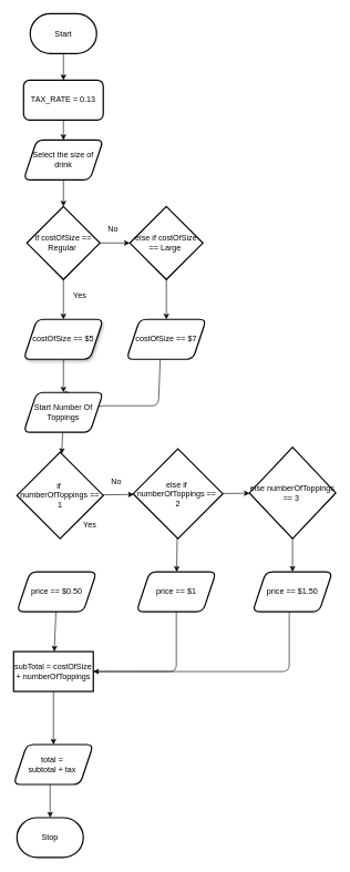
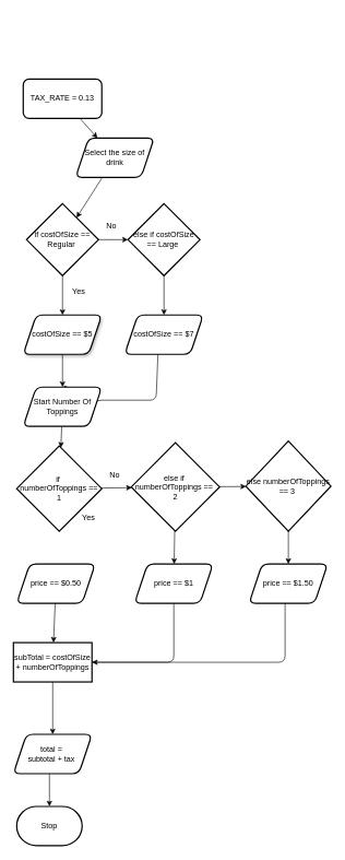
  <mxCell id="0" />
  <mxCell id="1" parent="0" />
  <mxCell id="2" value="" style="edgeStyle=none;html=1;entryX=0.575;entryY=-0.043;entryDx=0;entryDy=0;entryPerimeter=0;exitX=0.424;exitY=0.952;exitDx=0;exitDy=0;exitPerimeter=0;" edge="1" parent="1" source="20"><mxGeometry relative="1" as="geometry"><mxPoint x="235" y="540" as="sourcePoint" /><mxPoint x="97" y="587.42" as="targetPoint" /><Array as="points"><mxPoint x="238" y="610" /><mxPoint x="178" y="610" /><mxPoint x="145" y="610" /><mxPoint x="118" y="630" /><mxPoint x="108" y="600" /></Array></mxGeometry></mxCell>
- <mxCell id="3" value="" style="edgeStyle=none;html=1;" parent="1" source="4" target="15" edge="1"><mxGeometry relative="1" as="geometry" /></mxCell>
- <mxCell id="4" value="Start" style="strokeWidth=2;html=1;shape=mxgraph.flowchart.terminator;whiteSpace=wrap;" parent="1" vertex="1"><mxGeometry x="45" y="20" width="100" height="60" as="geometry" /></mxCell>
  <mxCell id="5" value="" style="edgeStyle=none;html=1;" edge="1" parent="1" source="7" target="19"><mxGeometry relative="1" as="geometry" /></mxCell>
  <mxCell id="6" value="" style="edgeStyle=none;html=1;" edge="1" parent="1" source="7" target="10"><mxGeometry relative="1" as="geometry" /></mxCell>
  <mxCell id="7" value="if costOfSize == Regular&amp;nbsp;" style="rhombus;whiteSpace=wrap;html=1;strokeWidth=2;rounded=0;" parent="1" vertex="1"><mxGeometry x="40" y="310" width="110" height="110" as="geometry" /></mxCell>
  <mxCell id="8" value="Yes" style="text;strokeColor=none;align=center;fillColor=none;html=1;verticalAlign=middle;whiteSpace=wrap;rounded=0;" parent="1" vertex="1"><mxGeometry x="90" y="430" width="60" height="30" as="geometry" /></mxCell>
  <mxCell id="9" value="" style="edgeStyle=none;html=1;" edge="1" parent="1" source="10" target="20"><mxGeometry relative="1" as="geometry" /></mxCell>
  <mxCell id="10" value="else if costOfSize == Large&amp;nbsp;" style="rhombus;whiteSpace=wrap;html=1;strokeWidth=2;rounded=0;" parent="1" vertex="1"><mxGeometry x="195" y="310" width="110" height="110" as="geometry" /></mxCell>
  <mxCell id="11" value="Stop" style="strokeWidth=2;html=1;shape=mxgraph.flowchart.terminator;whiteSpace=wrap;" parent="1" vertex="1"><mxGeometry x="25" y="1230" width="100" height="60" as="geometry" /></mxCell>
  <mxCell id="12" value="" style="edgeStyle=none;html=1;" edge="1" parent="1" source="13" target="23"><mxGeometry relative="1" as="geometry"><mxPoint x="94" y="650" as="sourcePoint" /></mxGeometry></mxCell>
  <mxCell id="13" value="Start Number Of Toppings" style="shape=parallelogram;perimeter=parallelogramPerimeter;whiteSpace=wrap;html=1;fixedSize=1;strokeWidth=2;rounded=1;" parent="1" vertex="1"><mxGeometry x="35" y="590" width="120" height="60" as="geometry" /></mxCell>
  <mxCell id="14" value="" style="edgeStyle=none;html=1;" parent="1" source="15" target="17" edge="1"><mxGeometry relative="1" as="geometry" /></mxCell>
  <mxCell id="15" value="TAX_RATE = 0.13" style="rounded=1;whiteSpace=wrap;html=1;strokeWidth=2;" parent="1" vertex="1"><mxGeometry x="35" y="120" width="120" height="60" as="geometry" /></mxCell>
  <mxCell id="16" value="" style="edgeStyle=none;html=1;" parent="1" source="17" target="7" edge="1"><mxGeometry relative="1" as="geometry" /></mxCell>
- <mxCell id="17" value="Select the size of drink" style="shape=parallelogram;perimeter=parallelogramPerimeter;whiteSpace=wrap;html=1;fixedSize=1;rounded=1;strokeWidth=2;" parent="1" vertex="1"><mxGeometry x="35" y="210" width="120" height="60" as="geometry" /></mxCell>
+ <mxCell id="17" value="Select the size of drink" style="shape=parallelogram;perimeter=parallelogramPerimeter;whiteSpace=wrap;html=1;fixedSize=1;rounded=1;strokeWidth=2;" parent="1" vertex="1"><mxGeometry x="115" y="210" width="120" height="60" as="geometry" /></mxCell>
  <mxCell id="18" value="" style="edgeStyle=none;html=1;" edge="1" parent="1" source="19" target="13"><mxGeometry relative="1" as="geometry" /></mxCell>
  <mxCell id="19" value="costOfSize == $5" style="shape=parallelogram;perimeter=parallelogramPerimeter;whiteSpace=wrap;html=1;fixedSize=1;strokeWidth=2;rounded=1;shadow=1;" vertex="1" parent="1"><mxGeometry x="35" y="480" width="120" height="60" as="geometry" /></mxCell>
  <mxCell id="20" value="costOfSize == $7" style="shape=parallelogram;perimeter=parallelogramPerimeter;whiteSpace=wrap;html=1;fixedSize=1;strokeWidth=2;rounded=1;" vertex="1" parent="1"><mxGeometry x="190" y="480" width="120" height="60" as="geometry" /></mxCell>
  <mxCell id="21" value="No" style="text;strokeColor=none;align=center;fillColor=none;html=1;verticalAlign=middle;whiteSpace=wrap;rounded=0;" vertex="1" parent="1"><mxGeometry x="140" y="330" width="60" height="30" as="geometry" /></mxCell>
  <mxCell id="22" value="" style="edgeStyle=none;html=1;" edge="1" parent="1" source="23" target="27"><mxGeometry relative="1" as="geometry" /></mxCell>
  <mxCell id="23" value="if&amp;nbsp;&lt;div&gt;numberOfToppings == 1&lt;/div&gt;" style="rhombus;whiteSpace=wrap;html=1;strokeWidth=2;rounded=0;shadow=0;" vertex="1" parent="1"><mxGeometry x="25" y="680" width="130" height="130" as="geometry" /></mxCell>
  <mxCell id="24" value="Yes" style="text;strokeColor=none;align=center;fillColor=none;html=1;verticalAlign=middle;whiteSpace=wrap;rounded=0;" vertex="1" parent="1"><mxGeometry x="105" y="775" width="60" height="30" as="geometry" /></mxCell>
  <mxCell id="25" value="" style="edgeStyle=none;html=1;" edge="1" parent="1" source="27" target="30"><mxGeometry relative="1" as="geometry" /></mxCell>
  <mxCell id="26" value="" style="edgeStyle=none;html=1;" edge="1" parent="1" source="27" target="34"><mxGeometry relative="1" as="geometry" /></mxCell>
  <mxCell id="27" value="else if&amp;nbsp;&lt;div&gt;numberOfToppings ==&amp;nbsp;&lt;/div&gt;&lt;div&gt;2&lt;/div&gt;" style="rhombus;whiteSpace=wrap;html=1;strokeWidth=2;rounded=0;shadow=0;" vertex="1" parent="1"><mxGeometry x="200" y="675" width="135" height="135" as="geometry" /></mxCell>
  <mxCell id="28" value="No" style="text;strokeColor=none;align=center;fillColor=none;html=1;verticalAlign=middle;whiteSpace=wrap;rounded=0;" vertex="1" parent="1"><mxGeometry x="145" y="710" width="60" height="30" as="geometry" /></mxCell>
  <mxCell id="29" value="" style="edgeStyle=none;html=1;" edge="1" parent="1" source="30" target="36"><mxGeometry relative="1" as="geometry" /></mxCell>
  <mxCell id="30" value="else numberOfToppings == 3&amp;nbsp;" style="rhombus;whiteSpace=wrap;html=1;strokeWidth=2;rounded=0;shadow=0;" vertex="1" parent="1"><mxGeometry x="375" y="672.5" width="130" height="137.5" as="geometry" /></mxCell>
  <mxCell id="31" value="" style="edgeStyle=none;html=1;" edge="1" parent="1" source="32" target="38"><mxGeometry relative="1" as="geometry" /></mxCell>
  <mxCell id="32" value="price == $0.50" style="shape=parallelogram;perimeter=parallelogramPerimeter;whiteSpace=wrap;html=1;fixedSize=1;strokeWidth=2;rounded=1;shadow=0;" vertex="1" parent="1"><mxGeometry x="25" y="860" width="120" height="60" as="geometry" /></mxCell>
  <mxCell id="33" value="" style="edgeStyle=none;html=1;entryX=0.845;entryY=0.063;entryDx=0;entryDy=0;entryPerimeter=0;" edge="1" parent="1" source="34" target="38"><mxGeometry relative="1" as="geometry"><mxPoint x="185" y="1000" as="targetPoint" /><Array as="points"><mxPoint x="265" y="1010" /><mxPoint x="185" y="1010" /><mxPoint x="135" y="1010" /></Array></mxGeometry></mxCell>
  <mxCell id="34" value="price == $1" style="shape=parallelogram;perimeter=parallelogramPerimeter;whiteSpace=wrap;html=1;fixedSize=1;strokeWidth=2;rounded=1;shadow=0;" vertex="1" parent="1"><mxGeometry x="205" y="860" width="120" height="60" as="geometry" /></mxCell>
  <mxCell id="35" value="" style="edgeStyle=none;html=1;entryX=1;entryY=0.5;entryDx=0;entryDy=0;exitX=0.5;exitY=1;exitDx=0;exitDy=0;" edge="1" parent="1"><mxGeometry relative="1" as="geometry"><mxPoint x="435" y="920" as="sourcePoint" /><mxPoint x="140" y="1010" as="targetPoint" /><Array as="points"><mxPoint x="435" y="1010" /></Array></mxGeometry></mxCell>
  <mxCell id="36" value="price == $1.50" style="shape=parallelogram;perimeter=parallelogramPerimeter;whiteSpace=wrap;html=1;fixedSize=1;strokeWidth=2;rounded=1;shadow=0;" vertex="1" parent="1"><mxGeometry x="380" y="860" width="120" height="60" as="geometry" /></mxCell>
  <mxCell id="37" value="" style="edgeStyle=none;html=1;" edge="1" parent="1" source="38" target="40"><mxGeometry relative="1" as="geometry" /></mxCell>
  <mxCell id="38" value="subTotal = costOfSize + numberOfToppings" style="whiteSpace=wrap;html=1;strokeWidth=2;rounded=0;shadow=0;" vertex="1" parent="1"><mxGeometry x="20" y="980" width="120" height="60" as="geometry" /></mxCell>
  <mxCell id="39" value="" style="edgeStyle=none;html=1;" edge="1" parent="1" target="11"><mxGeometry relative="1" as="geometry"><mxPoint x="75" y="1170" as="sourcePoint" /></mxGeometry></mxCell>
  <mxCell id="40" value="total =&amp;nbsp;&lt;div&gt;subtotal + tax&amp;nbsp;&lt;/div&gt;" style="shape=parallelogram;perimeter=parallelogramPerimeter;whiteSpace=wrap;html=1;fixedSize=1;strokeWidth=2;rounded=1;shadow=0;" vertex="1" parent="1"><mxGeometry x="20" y="1120" width="120" height="60" as="geometry" /></mxCell>
